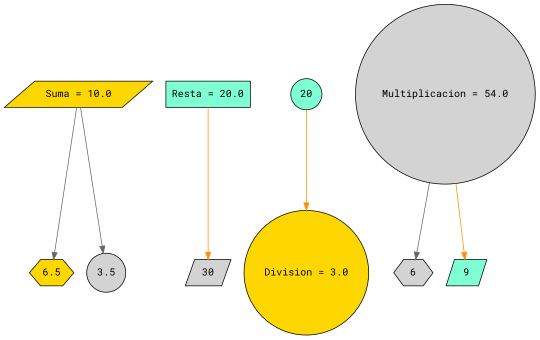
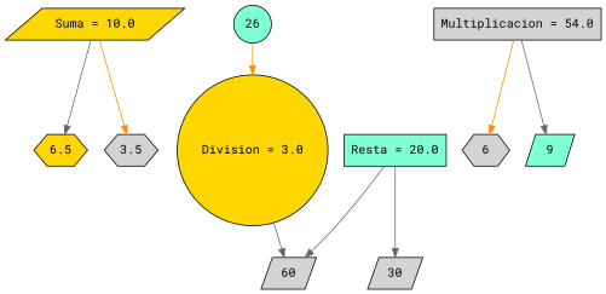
  digraph {
    fontname="Roboto Mono"
    rankdir=TB
    node [fillcolor=lightgrey fontname="Roboto Mono" shape=parallelogram style=filled]
    edge [color=darkorange fontname="Roboto Mono"]
    "Suma = 10.0" [fillcolor=gold]
    6.5 [fillcolor=gold shape=hexagon]
-   3.5 [shape=circle]
+   3.5 [shape=hexagon]
    n4 [fillcolor=aquamarine label="Resta = 20.0" shape=box]
+   60
    30
    "Division = 3.0" [fillcolor=gold shape=circle]
-   20 [fillcolor=aquamarine shape=circle]
-   "Multiplicacion = 54.0" [shape=circle]
+   20 [fillcolor=aquamarine shape=circle label=26]
+   "Multiplicacion = 54.0" [shape=box]
    6 [shape=hexagon]
    9 [fillcolor=aquamarine]
    "Suma = 10.0" -> 6.5 [color=gray40]
-   "Suma = 10.0" -> 3.5 [color=gray40]
-   n4 -> 30
+   "Suma = 10.0" -> 3.5
+   n4 -> 60 [color=gray40]
+   n4 -> 30 [color=gray40]
+   "Division = 3.0" -> 60 [color=gray40]
    20 -> "Division = 3.0"
-   "Multiplicacion = 54.0" -> 6 [color=gray40]
-   "Multiplicacion = 54.0" -> 9
+   "Multiplicacion = 54.0" -> 6
+   "Multiplicacion = 54.0" -> 9 [color=gray40]
  }
